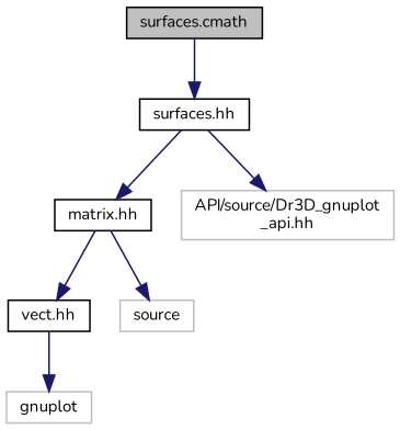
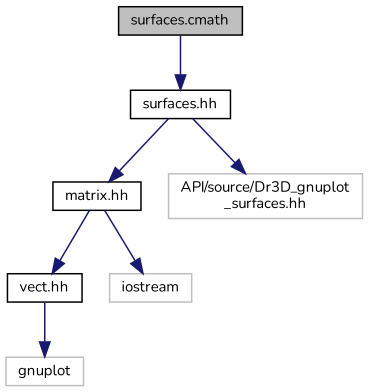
  digraph {
    fontname=Nunito
    node [color=black fillcolor=white fontname=Nunito fontsize=10 shape=record style=filled]
    edge [color=midnightblue fontname=Nunito fontsize=10 labelfontname=Helvetica labelfontsize=10 style=solid]
    n1 [fillcolor=grey75 fontcolor=black height=0.2 label="surfaces.cmath" width=0.4]
    n2 [height=0.2 label="surfaces.hh" width=0.4]
    n3 [height=0.2 label="matrix.hh" width=0.4]
-   n4 [color=grey75 height=0.2 label="API/source/Dr3D_gnuplot\l_api.hh" width=0.4]
+   n4 [color=grey75 height=0.2 label="API/source/Dr3D_gnuplot\l_surfaces.hh" width=0.4]
    n5 [height=0.2 label="vect.hh" width=0.4]
-   n6 [color=grey75 height=0.2 label=source width=0.4]
+   n6 [color=grey75 height=0.2 label=iostream width=0.4]
    n7 [color=grey75 height=0.2 label=gnuplot width=0.4]
    n1 -> n2
    n2 -> n3
    n2 -> n4
    n3 -> n5
    n3 -> n6
    n5 -> n7
  }
